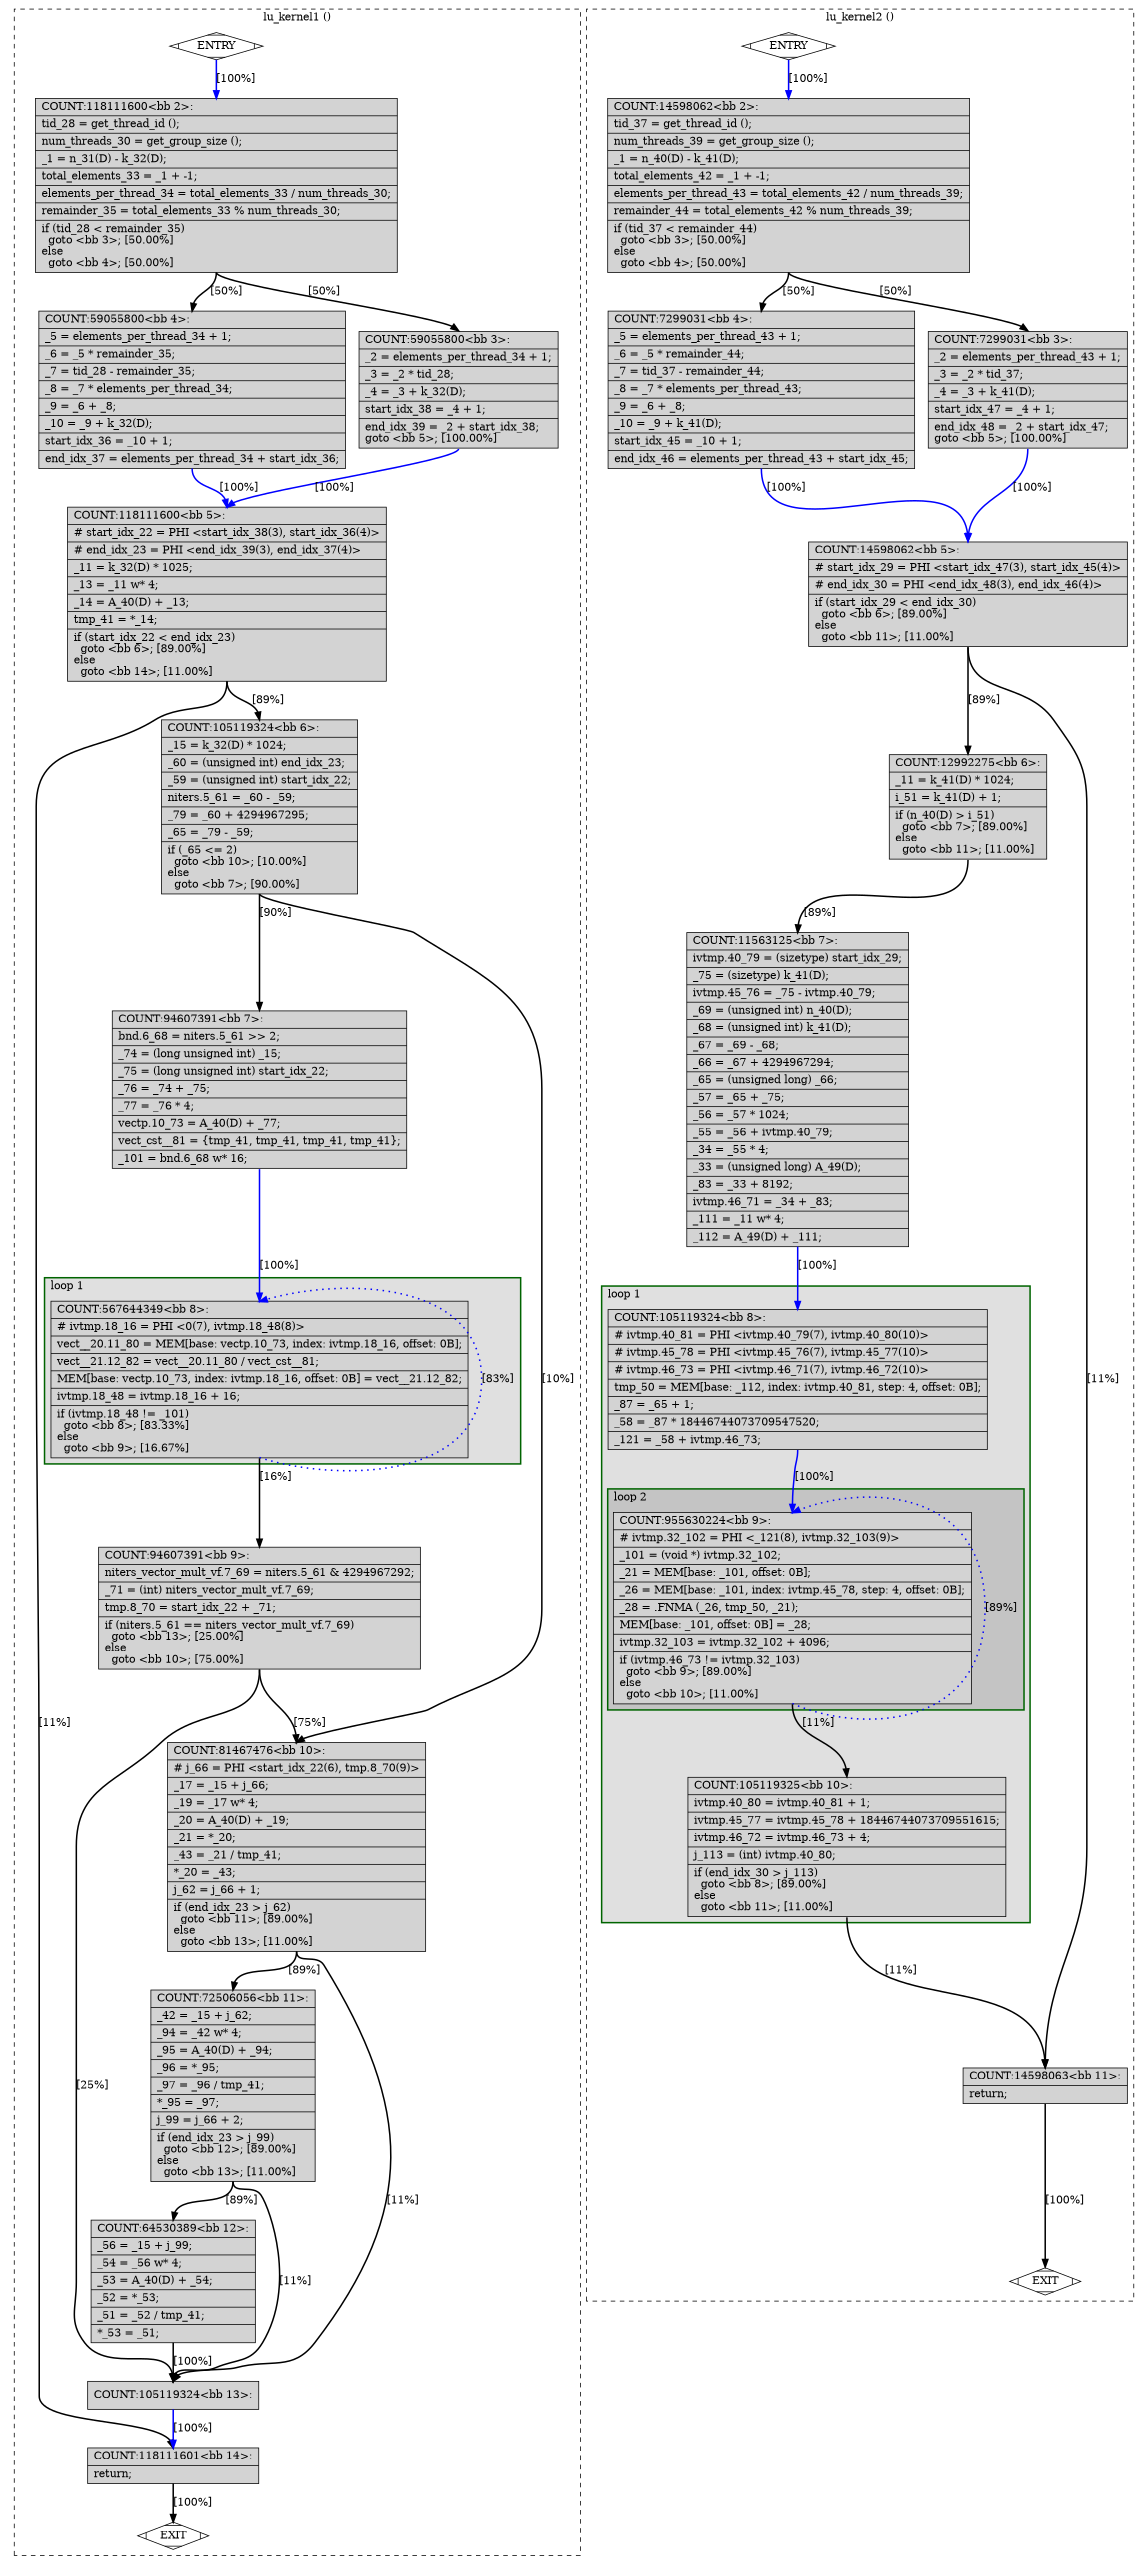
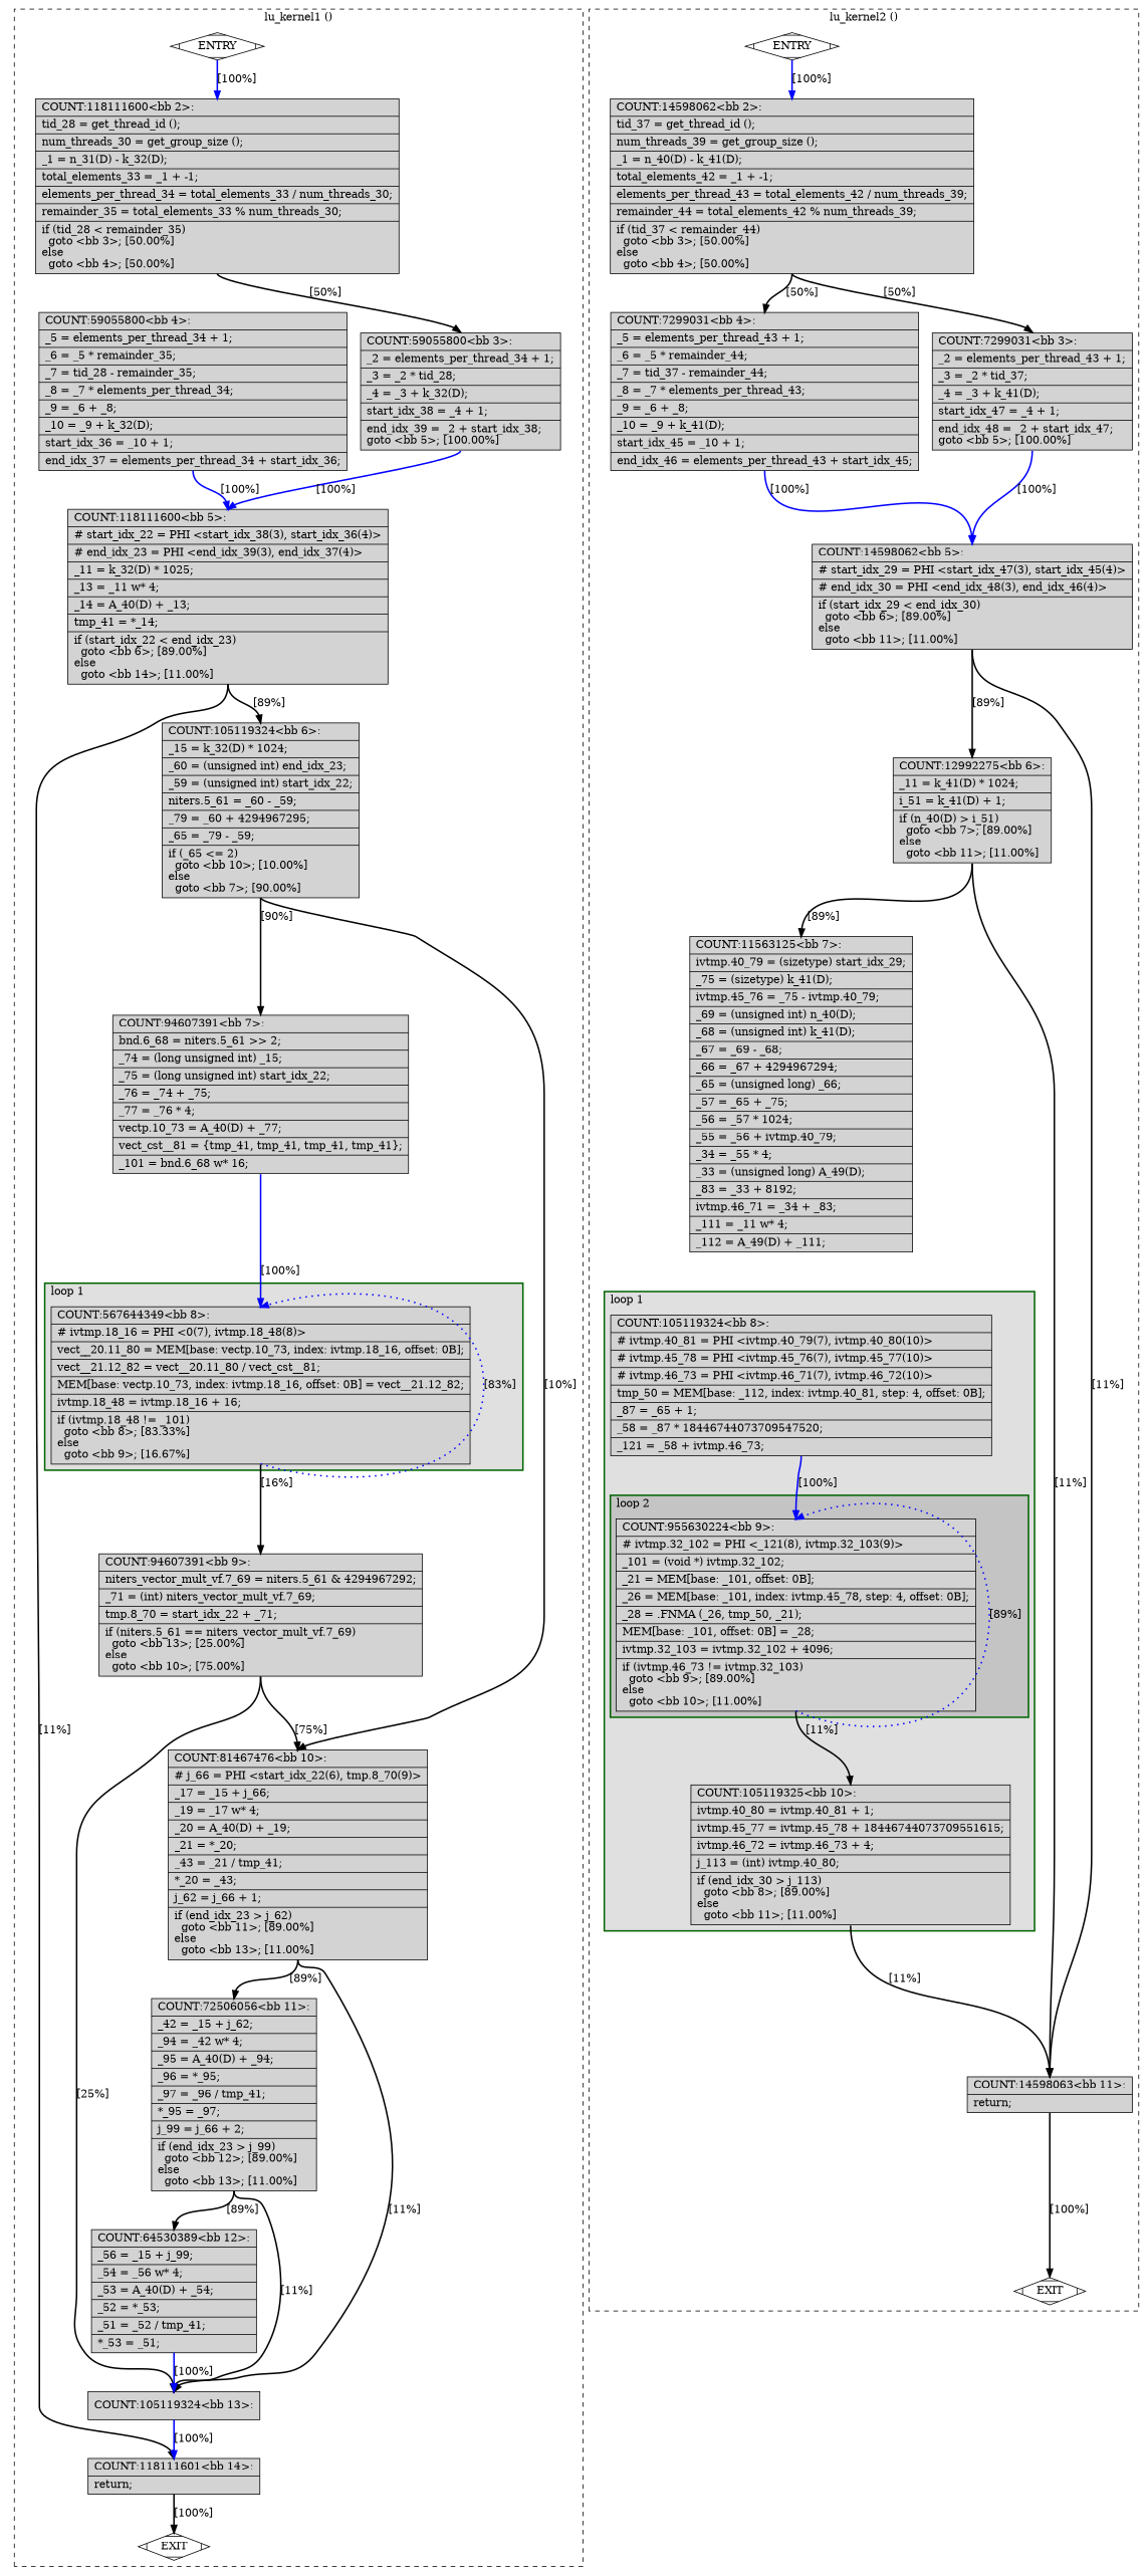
  digraph {
    node [fillcolor=lightgrey shape=record style=filled]
    edge [color=black constraint=true headport=n style="solid,bold" tailport=s weight=10]
    n1 [label="{COUNT:567644349\<bb\ 8\>:\l|#\ ivtmp.18_16\ =\ PHI\ \<0(7),\ ivtmp.18_48(8)\>\l|vect__20.11_80\ =\ MEM[base:\ vectp.10_73,\ index:\ ivtmp.18_16,\ offset:\ 0B];\l|vect__21.12_82\ =\ vect__20.11_80\ /\ vect_cst__81;\l|MEM[base:\ vectp.10_73,\ index:\ ivtmp.18_16,\ offset:\ 0B]\ =\ vect__21.12_82;\l|ivtmp.18_48\ =\ ivtmp.18_16\ +\ 16;\l|if\ (ivtmp.18_48\ !=\ _101)\l\ \ goto\ \<bb\ 8\>;\ [83.33%]\lelse\l\ \ goto\ \<bb\ 9\>;\ [16.67%]\l}"]
    n2 [label="{COUNT:94607391\<bb\ 9\>:\l|niters_vector_mult_vf.7_69\ =\ niters.5_61\ &\ 4294967292;\l|_71\ =\ (int)\ niters_vector_mult_vf.7_69;\l|tmp.8_70\ =\ start_idx_22\ +\ _71;\l|if\ (niters.5_61\ ==\ niters_vector_mult_vf.7_69)\l\ \ goto\ \<bb\ 13\>;\ [25.00%]\lelse\l\ \ goto\ \<bb\ 10\>;\ [75.00%]\l}"]
    n3 [fillcolor=white label=ENTRY shape=Mdiamond]
    n4 [fillcolor=white label=EXIT shape=Mdiamond]
    n5 [label="{COUNT:118111600\<bb\ 2\>:\l|tid_28\ =\ get_thread_id\ ();\l|num_threads_30\ =\ get_group_size\ ();\l|_1\ =\ n_31(D)\ -\ k_32(D);\l|total_elements_33\ =\ _1\ +\ -1;\l|elements_per_thread_34\ =\ total_elements_33\ /\ num_threads_30;\l|remainder_35\ =\ total_elements_33\ %\ num_threads_30;\l|if\ (tid_28\ \<\ remainder_35)\l\ \ goto\ \<bb\ 3\>;\ [50.00%]\lelse\l\ \ goto\ \<bb\ 4\>;\ [50.00%]\l}"]
    n6 [label="{COUNT:59055800\<bb\ 3\>:\l|_2\ =\ elements_per_thread_34\ +\ 1;\l|_3\ =\ _2\ *\ tid_28;\l|_4\ =\ _3\ +\ k_32(D);\l|start_idx_38\ =\ _4\ +\ 1;\l|end_idx_39\ =\ _2\ +\ start_idx_38;\lgoto\ \<bb\ 5\>;\ [100.00%]\l}"]
    n7 [label="{COUNT:59055800\<bb\ 4\>:\l|_5\ =\ elements_per_thread_34\ +\ 1;\l|_6\ =\ _5\ *\ remainder_35;\l|_7\ =\ tid_28\ -\ remainder_35;\l|_8\ =\ _7\ *\ elements_per_thread_34;\l|_9\ =\ _6\ +\ _8;\l|_10\ =\ _9\ +\ k_32(D);\l|start_idx_36\ =\ _10\ +\ 1;\l|end_idx_37\ =\ elements_per_thread_34\ +\ start_idx_36;\l}"]
    n8 [label="{COUNT:118111600\<bb\ 5\>:\l|#\ start_idx_22\ =\ PHI\ \<start_idx_38(3),\ start_idx_36(4)\>\l|#\ end_idx_23\ =\ PHI\ \<end_idx_39(3),\ end_idx_37(4)\>\l|_11\ =\ k_32(D)\ *\ 1025;\l|_13\ =\ _11\ w*\ 4;\l|_14\ =\ A_40(D)\ +\ _13;\l|tmp_41\ =\ *_14;\l|if\ (start_idx_22\ \<\ end_idx_23)\l\ \ goto\ \<bb\ 6\>;\ [89.00%]\lelse\l\ \ goto\ \<bb\ 14\>;\ [11.00%]\l}"]
    n9 [label="{COUNT:105119324\<bb\ 6\>:\l|_15\ =\ k_32(D)\ *\ 1024;\l|_60\ =\ (unsigned\ int)\ end_idx_23;\l|_59\ =\ (unsigned\ int)\ start_idx_22;\l|niters.5_61\ =\ _60\ -\ _59;\l|_79\ =\ _60\ +\ 4294967295;\l|_65\ =\ _79\ -\ _59;\l|if\ (_65\ \<=\ 2)\l\ \ goto\ \<bb\ 10\>;\ [10.00%]\lelse\l\ \ goto\ \<bb\ 7\>;\ [90.00%]\l}"]
    n10 [label="{COUNT:118111601\<bb\ 14\>:\l|return;\l}"]
    n11 [label="{COUNT:94607391\<bb\ 7\>:\l|bnd.6_68\ =\ niters.5_61\ \>\>\ 2;\l|_74\ =\ (long\ unsigned\ int)\ _15;\l|_75\ =\ (long\ unsigned\ int)\ start_idx_22;\l|_76\ =\ _74\ +\ _75;\l|_77\ =\ _76\ *\ 4;\l|vectp.10_73\ =\ A_40(D)\ +\ _77;\l|vect_cst__81\ =\ \{tmp_41,\ tmp_41,\ tmp_41,\ tmp_41\};\l|_101\ =\ bnd.6_68\ w*\ 16;\l}"]
    n12 [label="{COUNT:81467476\<bb\ 10\>:\l|#\ j_66\ =\ PHI\ \<start_idx_22(6),\ tmp.8_70(9)\>\l|_17\ =\ _15\ +\ j_66;\l|_19\ =\ _17\ w*\ 4;\l|_20\ =\ A_40(D)\ +\ _19;\l|_21\ =\ *_20;\l|_43\ =\ _21\ /\ tmp_41;\l|*_20\ =\ _43;\l|j_62\ =\ j_66\ +\ 1;\l|if\ (end_idx_23\ \>\ j_62)\l\ \ goto\ \<bb\ 11\>;\ [89.00%]\lelse\l\ \ goto\ \<bb\ 13\>;\ [11.00%]\l}"]
    n13 [label="{COUNT:105119324\<bb\ 13\>:\l}"]
    n14 [label="{COUNT:72506056\<bb\ 11\>:\l|_42\ =\ _15\ +\ j_62;\l|_94\ =\ _42\ w*\ 4;\l|_95\ =\ A_40(D)\ +\ _94;\l|_96\ =\ *_95;\l|_97\ =\ _96\ /\ tmp_41;\l|*_95\ =\ _97;\l|j_99\ =\ j_66\ +\ 2;\l|if\ (end_idx_23\ \>\ j_99)\l\ \ goto\ \<bb\ 12\>;\ [89.00%]\lelse\l\ \ goto\ \<bb\ 13\>;\ [11.00%]\l}"]
    n15 [label="{COUNT:64530389\<bb\ 12\>:\l|_56\ =\ _15\ +\ j_99;\l|_54\ =\ _56\ w*\ 4;\l|_53\ =\ A_40(D)\ +\ _54;\l|_52\ =\ *_53;\l|_51\ =\ _52\ /\ tmp_41;\l|*_53\ =\ _51;\l}"]
    n16 [label="{COUNT:955630224\<bb\ 9\>:\l|#\ ivtmp.32_102\ =\ PHI\ \<_121(8),\ ivtmp.32_103(9)\>\l|_101\ =\ (void\ *)\ ivtmp.32_102;\l|_21\ =\ MEM[base:\ _101,\ offset:\ 0B];\l|_26\ =\ MEM[base:\ _101,\ index:\ ivtmp.45_78,\ step:\ 4,\ offset:\ 0B];\l|_28\ =\ .FNMA\ (_26,\ tmp_50,\ _21);\l|MEM[base:\ _101,\ offset:\ 0B]\ =\ _28;\l|ivtmp.32_103\ =\ ivtmp.32_102\ +\ 4096;\l|if\ (ivtmp.46_73\ !=\ ivtmp.32_103)\l\ \ goto\ \<bb\ 9\>;\ [89.00%]\lelse\l\ \ goto\ \<bb\ 10\>;\ [11.00%]\l}"]
    n17 [label="{COUNT:105119324\<bb\ 8\>:\l|#\ ivtmp.40_81\ =\ PHI\ \<ivtmp.40_79(7),\ ivtmp.40_80(10)\>\l|#\ ivtmp.45_78\ =\ PHI\ \<ivtmp.45_76(7),\ ivtmp.45_77(10)\>\l|#\ ivtmp.46_73\ =\ PHI\ \<ivtmp.46_71(7),\ ivtmp.46_72(10)\>\l|tmp_50\ =\ MEM[base:\ _112,\ index:\ ivtmp.40_81,\ step:\ 4,\ offset:\ 0B];\l|_87\ =\ _65\ +\ 1;\l|_58\ =\ _87\ *\ 18446744073709547520;\l|_121\ =\ _58\ +\ ivtmp.46_73;\l}"]
    n18 [label="{COUNT:105119325\<bb\ 10\>:\l|ivtmp.40_80\ =\ ivtmp.40_81\ +\ 1;\l|ivtmp.45_77\ =\ ivtmp.45_78\ +\ 18446744073709551615;\l|ivtmp.46_72\ =\ ivtmp.46_73\ +\ 4;\l|j_113\ =\ (int)\ ivtmp.40_80;\l|if\ (end_idx_30\ \>\ j_113)\l\ \ goto\ \<bb\ 8\>;\ [89.00%]\lelse\l\ \ goto\ \<bb\ 11\>;\ [11.00%]\l}"]
    n19 [label="{COUNT:14598063\<bb\ 11\>:\l|return;\l}"]
    n20 [fillcolor=white label=ENTRY shape=Mdiamond]
    n21 [fillcolor=white label=EXIT shape=Mdiamond]
    n22 [label="{COUNT:14598062\<bb\ 2\>:\l|tid_37\ =\ get_thread_id\ ();\l|num_threads_39\ =\ get_group_size\ ();\l|_1\ =\ n_40(D)\ -\ k_41(D);\l|total_elements_42\ =\ _1\ +\ -1;\l|elements_per_thread_43\ =\ total_elements_42\ /\ num_threads_39;\l|remainder_44\ =\ total_elements_42\ %\ num_threads_39;\l|if\ (tid_37\ \<\ remainder_44)\l\ \ goto\ \<bb\ 3\>;\ [50.00%]\lelse\l\ \ goto\ \<bb\ 4\>;\ [50.00%]\l}"]
    n23 [label="{COUNT:7299031\<bb\ 3\>:\l|_2\ =\ elements_per_thread_43\ +\ 1;\l|_3\ =\ _2\ *\ tid_37;\l|_4\ =\ _3\ +\ k_41(D);\l|start_idx_47\ =\ _4\ +\ 1;\l|end_idx_48\ =\ _2\ +\ start_idx_47;\lgoto\ \<bb\ 5\>;\ [100.00%]\l}"]
    n24 [label="{COUNT:7299031\<bb\ 4\>:\l|_5\ =\ elements_per_thread_43\ +\ 1;\l|_6\ =\ _5\ *\ remainder_44;\l|_7\ =\ tid_37\ -\ remainder_44;\l|_8\ =\ _7\ *\ elements_per_thread_43;\l|_9\ =\ _6\ +\ _8;\l|_10\ =\ _9\ +\ k_41(D);\l|start_idx_45\ =\ _10\ +\ 1;\l|end_idx_46\ =\ elements_per_thread_43\ +\ start_idx_45;\l}"]
    n25 [label="{COUNT:14598062\<bb\ 5\>:\l|#\ start_idx_29\ =\ PHI\ \<start_idx_47(3),\ start_idx_45(4)\>\l|#\ end_idx_30\ =\ PHI\ \<end_idx_48(3),\ end_idx_46(4)\>\l|if\ (start_idx_29\ \<\ end_idx_30)\l\ \ goto\ \<bb\ 6\>;\ [89.00%]\lelse\l\ \ goto\ \<bb\ 11\>;\ [11.00%]\l}"]
    n26 [label="{COUNT:12992275\<bb\ 6\>:\l|_11\ =\ k_41(D)\ *\ 1024;\l|i_51\ =\ k_41(D)\ +\ 1;\l|if\ (n_40(D)\ \>\ i_51)\l\ \ goto\ \<bb\ 7\>;\ [89.00%]\lelse\l\ \ goto\ \<bb\ 11\>;\ [11.00%]\l}"]
    n27 [label="{COUNT:11563125\<bb\ 7\>:\l|ivtmp.40_79\ =\ (sizetype)\ start_idx_29;\l|_75\ =\ (sizetype)\ k_41(D);\l|ivtmp.45_76\ =\ _75\ -\ ivtmp.40_79;\l|_69\ =\ (unsigned\ int)\ n_40(D);\l|_68\ =\ (unsigned\ int)\ k_41(D);\l|_67\ =\ _69\ -\ _68;\l|_66\ =\ _67\ +\ 4294967294;\l|_65\ =\ (unsigned\ long)\ _66;\l|_57\ =\ _65\ +\ _75;\l|_56\ =\ _57\ *\ 1024;\l|_55\ =\ _56\ +\ ivtmp.40_79;\l|_34\ =\ _55\ *\ 4;\l|_33\ =\ (unsigned\ long)\ A_49(D);\l|_83\ =\ _33\ +\ 8192;\l|ivtmp.46_71\ =\ _34\ +\ _83;\l|_111\ =\ _11\ w*\ 4;\l|_112\ =\ A_49(D)\ +\ _111;\l}"]
    subgraph cluster_1 {
      color=black
      label="lu_kernel1 ()"
      style=dashed
      n2
      n3
      n4
      n5
      n6
      n7
      n8
      n9
      n10
      n11
      n12
      n13
      n14
      n15
      subgraph cluster_2 {
        color=darkgreen
        fillcolor=grey88
        label="loop 1"
        labeljust=l
        penwidth=2
        style=filled
        n1
      }
    }
    subgraph cluster_3 {
      color=black
      label="lu_kernel2 ()"
      style=dashed
      n19
      n20
      n21
      n22
      n23
      n24
      n25
      n26
      n27
      subgraph cluster_4 {
        color=darkgreen
        fillcolor=grey88
        label="loop 1"
        labeljust=l
        penwidth=2
        style=filled
        n17
        n18
        subgraph cluster_5 {
          color=darkgreen
          fillcolor=grey77
          label="loop 2"
          labeljust=l
          penwidth=2
          style=filled
          n16
        }
      }
    }
    n1 -> n1 [color=blue constraint=false label="[83%]" style="dotted,bold"]
    n1 -> n2 [label="[16%]"]
    n2 -> n12 [label="[75%]"]
    n2 -> n13 [label="[25%]"]
    n3 -> n4 [style=invis color="" weight=""]
    n3 -> n5 [color=blue label="[100%]" weight=100]
    n5 -> n6 [label="[50%]"]
-   n5 -> n7 [label="[50%]"]
    n6 -> n8 [color=blue label="[100%]" weight=100]
    n7 -> n8 [color=blue label="[100%]" weight=100]
    n8 -> n9 [label="[89%]"]
    n8 -> n10 [label="[11%]"]
    n9 -> n11 [label="[90%]"]
    n9 -> n12 [label="[10%]"]
    n10 -> n4 [label="[100%]"]
    n11 -> n1 [color=blue label="[100%]" weight=100]
    n12 -> n13 [label="[11%]"]
    n12 -> n14 [label="[89%]"]
    n13 -> n10 [color=blue label="[100%]" weight=100]
    n14 -> n13 [label="[11%]"]
    n14 -> n15 [label="[89%]"]
-   n15 -> n13 [label="[100%]" weight=100]
+   n15 -> n13 [color=blue label="[100%]" weight=100]
    n16 -> n16 [color=blue constraint=false label="[89%]" style="dotted,bold"]
    n16 -> n18 [label="[11%]"]
    n17 -> n16 [color=blue label="[100%]" weight=100]
    n18 -> n19 [label="[11%]"]
    n19 -> n21 [label="[100%]"]
    n20 -> n21 [style=invis color="" weight=""]
    n20 -> n22 [color=blue label="[100%]" weight=100]
    n22 -> n23 [label="[50%]"]
    n22 -> n24 [label="[50%]"]
    n23 -> n25 [color=blue label="[100%]" weight=100]
    n24 -> n25 [color=blue label="[100%]" weight=100]
    n25 -> n19 [label="[11%]"]
    n25 -> n26 [label="[89%]"]
+   n26 -> n19 [label="[11%]"]
    n26 -> n27 [label="[89%]"]
-   n27 -> n17 [color=blue label="[100%]" weight=100]
  }
